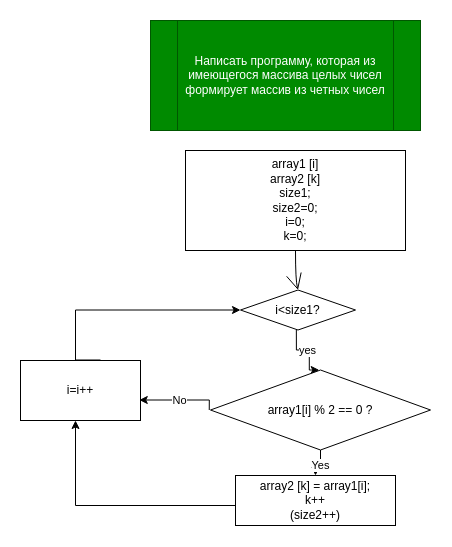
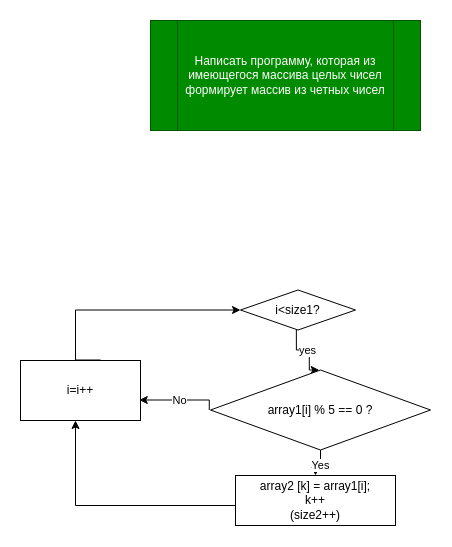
  <mxCell id="0" />
  <mxCell id="1" parent="0" />
  <mxCell id="2" value="Написать программу, которая из имеющегося массива целых чисел формирует массив из четных чисел" style="shape=process;whiteSpace=wrap;html=1;backgroundOutline=1;hachureGap=4;pointerEvents=0;fillColor=#008a00;fontColor=#ffffff;strokeColor=#005700;" vertex="1" parent="1"><mxGeometry x="150" y="20" width="270" height="110" as="geometry" /></mxCell>
  <mxCell id="3" style="edgeStyle=orthogonalEdgeStyle;rounded=0;orthogonalLoop=1;jettySize=auto;html=1;entryX=0;entryY=0.5;entryDx=0;entryDy=0;" edge="1" parent="1" target="10"><mxGeometry relative="1" as="geometry"><Array as="points"><mxPoint x="75" y="360" /><mxPoint x="75" y="310" /></Array><mxPoint x="100" y="359.5" as="sourcePoint" /><mxPoint x="235" y="310" as="targetPoint" /></mxGeometry></mxCell>
  <mxCell id="4" style="edgeStyle=orthogonalEdgeStyle;rounded=0;orthogonalLoop=1;jettySize=auto;html=1;" edge="1" parent="1" source="5" target="13"><mxGeometry relative="1" as="geometry"><mxPoint x="75" y="430" as="targetPoint" /><Array as="points"><mxPoint x="75" y="505" /></Array></mxGeometry></mxCell>
  <mxCell id="5" value="array2 [k] = array1[i];&lt;br&gt;k++&lt;br&gt;(size2++)" style="rounded=0;whiteSpace=wrap;html=1;hachureGap=4;pointerEvents=0;" vertex="1" parent="1"><mxGeometry x="235" y="475" width="160" height="50" as="geometry" /></mxCell>
  <mxCell id="6" value="yes" style="edgeStyle=orthogonalEdgeStyle;rounded=0;orthogonalLoop=1;jettySize=auto;html=1;" edge="1" parent="1"><mxGeometry relative="1" as="geometry"><mxPoint x="318.75" y="369.5" as="targetPoint" /><Array as="points"><mxPoint x="295.75" y="349.5" /><mxPoint x="308.75" y="349.5" /><mxPoint x="308.75" y="369.5" /></Array><mxPoint x="295.85" y="329.498" as="sourcePoint" /></mxGeometry></mxCell>
  <mxCell id="7" value="No" style="edgeStyle=orthogonalEdgeStyle;rounded=0;orthogonalLoop=1;jettySize=auto;html=1;exitX=0;exitY=0.5;exitDx=0;exitDy=0;" edge="1" parent="1"><mxGeometry relative="1" as="geometry"><mxPoint x="208.75" y="409.5" as="sourcePoint" /><Array as="points"><mxPoint x="208.75" y="399.5" /></Array><mxPoint x="138.75" y="399.5" as="targetPoint" /></mxGeometry></mxCell>
- <mxCell id="8" value="" style="edgeStyle=none;curved=1;rounded=0;orthogonalLoop=1;jettySize=auto;html=1;endArrow=open;startSize=14;endSize=14;sourcePerimeterSpacing=8;targetPerimeterSpacing=8;exitX=0.5;exitY=1;exitDx=0;exitDy=0;entryX=0.5;entryY=0;entryDx=0;entryDy=0;" edge="1" parent="1" source="9" target="10"><mxGeometry relative="1" as="geometry"><mxPoint x="311" y="300" as="targetPoint" /><Array as="points"><mxPoint x="295" y="280" /></Array></mxGeometry></mxCell>
- <mxCell id="9" value="array1 [i]&lt;br&gt;array2 [k]&lt;br&gt;size1;&lt;br&gt;size2=0;&lt;br&gt;i=0;&lt;br&gt;k=0;" style="rounded=0;whiteSpace=wrap;html=1;hachureGap=4;pointerEvents=0;" vertex="1" parent="1"><mxGeometry x="185" y="150" width="220" height="100" as="geometry" /></mxCell>
  <mxCell id="10" value="&lt;span&gt;i&amp;lt;size1?&lt;/span&gt;" style="rhombus;whiteSpace=wrap;html=1;" vertex="1" parent="1"><mxGeometry x="240" y="289.5" width="115" height="40" as="geometry" /></mxCell>
  <mxCell id="11" value="Yes" style="edgeStyle=orthogonalEdgeStyle;rounded=0;orthogonalLoop=1;jettySize=auto;html=1;entryX=0.5;entryY=0;entryDx=0;entryDy=0;" edge="1" parent="1" source="12" target="5"><mxGeometry relative="1" as="geometry" /></mxCell>
- <mxCell id="12" value="array1[i] % 2 == 0 ?" style="rhombus;whiteSpace=wrap;html=1;" vertex="1" parent="1"><mxGeometry x="210" y="369.5" width="220" height="80" as="geometry" /></mxCell>
+ <mxCell id="12" value="array1[i] % 5 == 0 ?" style="rhombus;whiteSpace=wrap;html=1;" vertex="1" parent="1"><mxGeometry x="210" y="369.5" width="220" height="80" as="geometry" /></mxCell>
  <mxCell id="13" value="i=i++" style="rounded=0;whiteSpace=wrap;html=1;hachureGap=4;pointerEvents=0;" vertex="1" parent="1"><mxGeometry x="20" y="360" width="120" height="60" as="geometry" /></mxCell>
